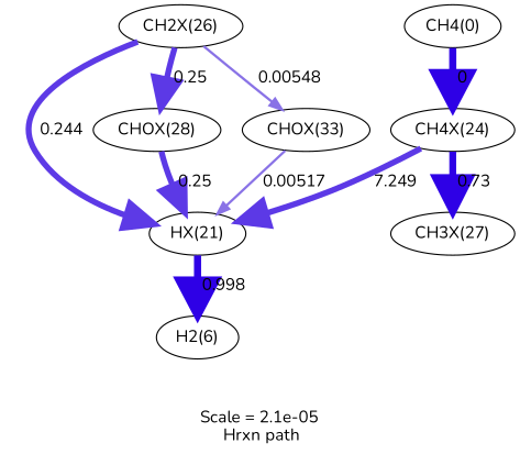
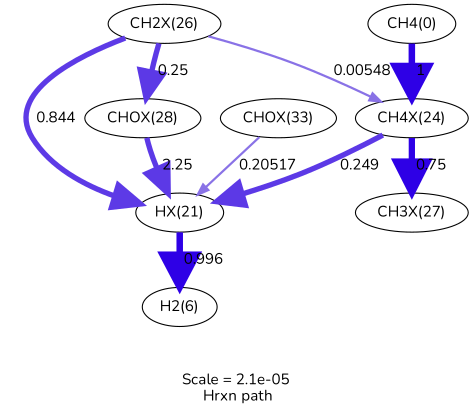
  digraph {
    fontname=Nunito
    label="Scale = 2.1e-05\l Hrxn path"
    node [fontname=Nunito]
    edge [arrowsize=3 color="0.7, 1.5, 0.9" fontname=Nunito penwidth=4.95]
    n1 [label="HX(21)"]
    n2 [label="H2(6)"]
    n3 [label="CH3X(27)"]
    n4 [label="CH2X(26)"]
    n5 [label="CHOX(28)"]
    n6 [label="CHOX(33)"]
    n7 [label="CH4X(24)"]
    n8 [label="CH4(0)"]
-   n1 -> n2 [label=" 0.998" penwidth=6]
-   n4 -> n1 [arrowsize=2.47 color="0.7, 0.744, 0.9" label=" 0.244" penwidth=4.94]
+   n1 -> n2 [label=" 0.996" penwidth=6]
+   n4 -> n1 [arrowsize=2.47 color="0.7, 0.744, 0.9" label=" 0.844" penwidth=4.94]
    n4 -> n5 [arrowsize=2.48 color="0.7, 0.75, 0.9" label=" 0.25"]
-   n4 -> n6 [arrowsize=1.03 color="0.7, 0.505, 0.9" label=" 0.00548" penwidth=2.07]
-   n5 -> n1 [arrowsize=2.48 color="0.7, 0.75, 0.9" label=" 0.25"]
-   n6 -> n1 [arrowsize=1.01 color="0.7, 0.505, 0.9" label=" 0.00517" penwidth=2.03]
-   n7 -> n1 [arrowsize=2.47 color="0.7, 0.749, 0.9" label=" 7.249"]
-   n7 -> n3 [arrowsize=2.89 color="0.7, 1.25, 0.9" label=" 0.73" penwidth=5.78]
-   n8 -> n7 [label=" 0" penwidth=6]
+   n4 -> n7 [arrowsize=1.03 color="0.7, 0.505, 0.9" label=" 0.00548" penwidth=2.07]
+   n5 -> n1 [arrowsize=2.48 color="0.7, 0.75, 0.9" label=" 2.25"]
+   n6 -> n1 [arrowsize=1.01 color="0.7, 0.505, 0.9" label=" 0.20517" penwidth=2.03]
+   n7 -> n1 [arrowsize=2.47 color="0.7, 0.749, 0.9" label=" 0.249"]
+   n7 -> n3 [arrowsize=2.89 color="0.7, 1.25, 0.9" label=" 0.75" penwidth=5.78]
+   n8 -> n7 [label=" 1" penwidth=6]
  }
